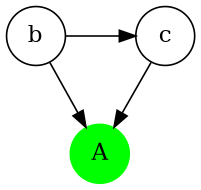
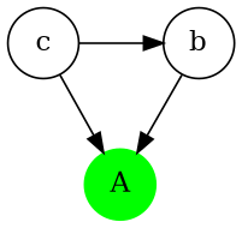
  digraph {
    nodesep=0.6
    node [shape=circle]
    b
    c
    n3 [color=green label=A style=filled]
    subgraph sub_1 {
      rank=same
      b
      c
    }
    b -> n3
-   b -> c
+   c -> b
    n3 -> c [dir=back]
  }
